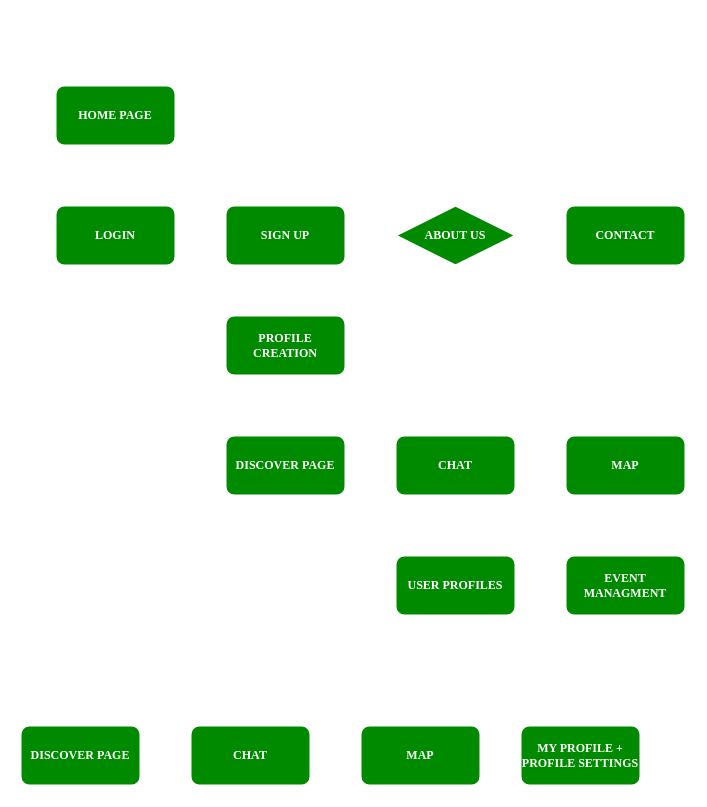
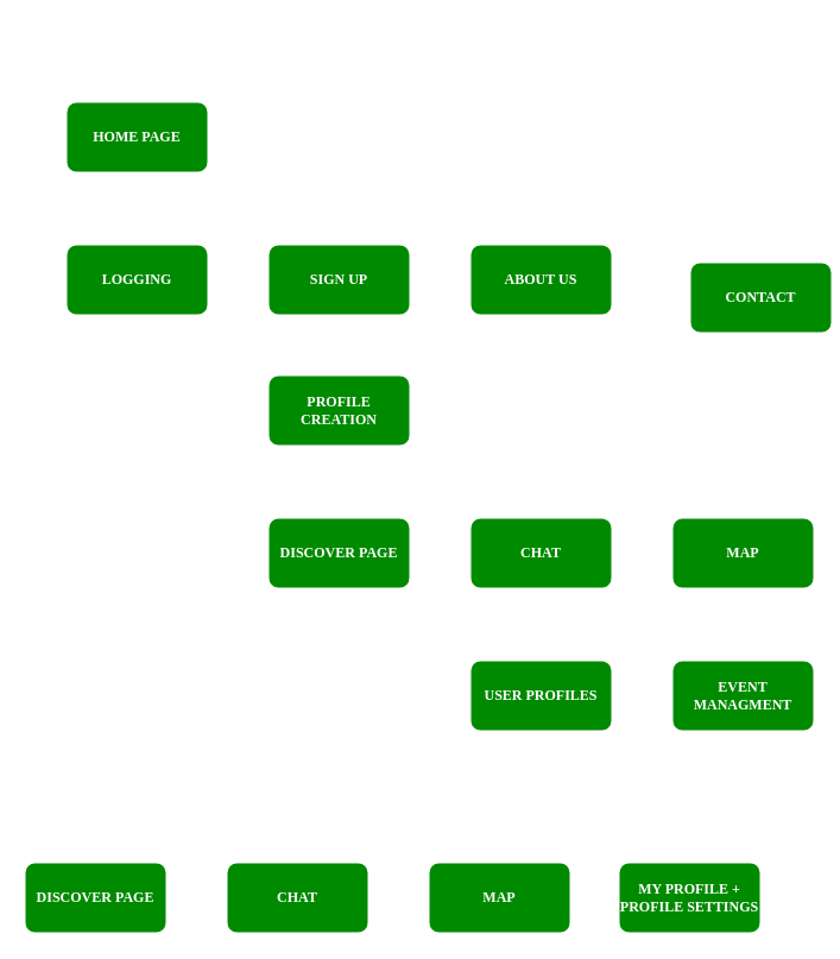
  <mxCell id="0" />
  <mxCell id="1" parent="0" />
  <mxCell id="2" style="edgeStyle=orthogonalEdgeStyle;rounded=0;orthogonalLoop=1;jettySize=auto;html=1;exitX=0.5;exitY=1;exitDx=0;exitDy=0;entryX=0.5;entryY=0;entryDx=0;entryDy=0;fillColor=#008a00;strokeColor=#FFFFFF;strokeWidth=2;" parent="1" source="6" target="9" edge="1"><mxGeometry relative="1" as="geometry"><Array as="points"><mxPoint x="115" y="175" /><mxPoint x="115" y="175" /></Array></mxGeometry></mxCell>
  <mxCell id="3" style="edgeStyle=orthogonalEdgeStyle;rounded=0;orthogonalLoop=1;jettySize=auto;html=1;exitX=1;exitY=0.5;exitDx=0;exitDy=0;entryX=0.5;entryY=0;entryDx=0;entryDy=0;fillColor=#008a00;strokeColor=#FFFFFF;strokeWidth=2;" parent="1" target="17" edge="1"><mxGeometry relative="1" as="geometry"><mxPoint x="255" y="175.345" as="targetPoint" /><mxPoint x="115" y="175" as="sourcePoint" /></mxGeometry></mxCell>
  <mxCell id="4" style="edgeStyle=orthogonalEdgeStyle;rounded=0;orthogonalLoop=1;jettySize=auto;html=1;entryX=0.466;entryY=0.046;entryDx=0;entryDy=0;entryPerimeter=0;fillColor=#008a00;strokeColor=#FFFFFF;strokeWidth=2;endArrow=diamond;" parent="1" source="6" target="11" edge="1"><mxGeometry relative="1" as="geometry"><Array as="points"><mxPoint x="115" y="175" /><mxPoint x="451" y="175" /></Array></mxGeometry></mxCell>
  <mxCell id="5" style="edgeStyle=orthogonalEdgeStyle;rounded=0;orthogonalLoop=1;jettySize=auto;html=1;fillColor=#008a00;strokeColor=#FFFFFF;strokeWidth=2;dashed=1;" parent="1" source="6" target="10" edge="1"><mxGeometry relative="1" as="geometry"><Array as="points"><mxPoint x="115" y="175" /><mxPoint x="625" y="175" /></Array></mxGeometry></mxCell>
  <mxCell id="6" value="&lt;b&gt;&lt;font face=&quot;Comic Sans MS&quot;&gt;HOME PAGE&lt;/font&gt;&lt;/b&gt;" style="rounded=1;whiteSpace=wrap;html=1;fillColor=#008a00;fontColor=#ffffff;strokeColor=#FFFFFF;strokeWidth=2;" parent="1" vertex="1"><mxGeometry x="55" y="85" width="120" height="60" as="geometry" /></mxCell>
  <mxCell id="7" value="&lt;h1&gt;&lt;b&gt;&lt;u style=&quot;&quot;&gt;Sitemap&lt;/u&gt;&lt;/b&gt;&lt;/h1&gt;" style="text;html=1;align=center;verticalAlign=middle;resizable=0;points=[];autosize=1;strokeColor=none;fillColor=none;fontColor=#ffffff;strokeWidth=2;" parent="1" vertex="1"><mxGeometry x="280" y="20" width="120" height="70" as="geometry" /></mxCell>
  <mxCell id="8" style="edgeStyle=orthogonalEdgeStyle;rounded=0;orthogonalLoop=1;jettySize=auto;html=1;exitX=0.5;exitY=1;exitDx=0;exitDy=0;entryX=0;entryY=0.5;entryDx=0;entryDy=0;fillColor=#008a00;strokeColor=#FFFFFF;strokeWidth=2;" parent="1" source="9" target="13" edge="1"><mxGeometry relative="1" as="geometry" /></mxCell>
- <mxCell id="9" value="&lt;b&gt;&lt;font face=&quot;Comic Sans MS&quot;&gt;LOGIN&lt;br&gt;&lt;/font&gt;&lt;/b&gt;" style="rounded=1;whiteSpace=wrap;html=1;fillColor=#008a00;fontColor=#ffffff;strokeColor=#FFFFFF;strokeWidth=2;" parent="1" vertex="1"><mxGeometry x="55" y="205" width="120" height="60" as="geometry" /></mxCell>
- <mxCell id="10" value="&lt;b&gt;&lt;font face=&quot;Comic Sans MS&quot;&gt;CONTACT&lt;/font&gt;&lt;/b&gt;" style="rounded=1;whiteSpace=wrap;html=1;fillColor=#008a00;fontColor=#ffffff;strokeColor=#FFFFFF;strokeWidth=2;" parent="1" vertex="1"><mxGeometry x="565" y="205" width="120" height="60" as="geometry" /></mxCell>
- <mxCell id="11" value="&lt;b&gt;&lt;font face=&quot;Comic Sans MS&quot;&gt;ABOUT US&lt;/font&gt;&lt;/b&gt;" style="rhombus;whiteSpace=wrap;html=1;fillColor=#008a00;fontColor=#ffffff;strokeColor=#FFFFFF;strokeWidth=2;" parent="1" vertex="1"><mxGeometry x="395" y="205" width="120" height="60" as="geometry" /></mxCell>
+ <mxCell id="9" value="&lt;b&gt;&lt;font face=&quot;Comic Sans MS&quot;&gt;LOGGING&lt;br&gt;&lt;/font&gt;&lt;/b&gt;" style="rounded=1;whiteSpace=wrap;html=1;fillColor=#008a00;fontColor=#ffffff;strokeColor=#FFFFFF;strokeWidth=2;" parent="1" vertex="1"><mxGeometry x="55" y="205" width="120" height="60" as="geometry" /></mxCell>
+ <mxCell id="10" value="&lt;b&gt;&lt;font face=&quot;Comic Sans MS&quot;&gt;CONTACT&lt;/font&gt;&lt;/b&gt;" style="rounded=1;whiteSpace=wrap;html=1;fillColor=#008a00;fontColor=#ffffff;strokeColor=#FFFFFF;strokeWidth=2;" parent="1" vertex="1"><mxGeometry x="580" y="220" width="120" height="60" as="geometry" /></mxCell>
+ <mxCell id="11" value="&lt;b&gt;&lt;font face=&quot;Comic Sans MS&quot;&gt;ABOUT US&lt;/font&gt;&lt;/b&gt;" style="rounded=1;whiteSpace=wrap;html=1;fillColor=#008a00;fontColor=#ffffff;strokeColor=#FFFFFF;strokeWidth=2;" parent="1" vertex="1"><mxGeometry x="395" y="205" width="120" height="60" as="geometry" /></mxCell>
  <mxCell id="12" style="edgeStyle=orthogonalEdgeStyle;rounded=0;orthogonalLoop=1;jettySize=auto;html=1;exitX=0.5;exitY=1;exitDx=0;exitDy=0;entryX=0;entryY=0.5;entryDx=0;entryDy=0;fillColor=#008a00;strokeColor=#FFFFFF;strokeWidth=2;" parent="1" source="13" target="15" edge="1"><mxGeometry relative="1" as="geometry" /></mxCell>
  <mxCell id="13" value="&lt;b&gt;&lt;font face=&quot;Comic Sans MS&quot;&gt;DISCOVER PAGE&lt;/font&gt;&lt;/b&gt;" style="rounded=1;whiteSpace=wrap;html=1;fillColor=#008a00;fontColor=#ffffff;strokeColor=#FFFFFF;strokeWidth=2;" parent="1" vertex="1"><mxGeometry x="225" y="435" width="120" height="60" as="geometry" /></mxCell>
  <mxCell id="14" style="edgeStyle=orthogonalEdgeStyle;rounded=0;orthogonalLoop=1;jettySize=auto;html=1;exitX=0.25;exitY=0;exitDx=0;exitDy=0;entryX=0.25;entryY=1;entryDx=0;entryDy=0;fillColor=#008a00;strokeColor=#FFFFFF;strokeWidth=2;" parent="1" source="15" target="22" edge="1"><mxGeometry relative="1" as="geometry" /></mxCell>
  <mxCell id="15" value="&lt;b&gt;&lt;font face=&quot;Comic Sans MS&quot;&gt;USER PROFILES&lt;/font&gt;&lt;/b&gt;" style="rounded=1;whiteSpace=wrap;html=1;fillColor=#008a00;fontColor=#ffffff;strokeColor=#FFFFFF;strokeWidth=2;" parent="1" vertex="1"><mxGeometry x="395" y="555" width="120" height="60" as="geometry" /></mxCell>
  <mxCell id="16" style="edgeStyle=orthogonalEdgeStyle;rounded=0;orthogonalLoop=1;jettySize=auto;html=1;exitX=0.5;exitY=1;exitDx=0;exitDy=0;fillColor=#008a00;strokeColor=#FFFFFF;strokeWidth=2;" parent="1" source="17" target="9" edge="1"><mxGeometry relative="1" as="geometry" /></mxCell>
  <mxCell id="17" value="&lt;b&gt;&lt;font face=&quot;Comic Sans MS&quot;&gt;SIGN UP&lt;/font&gt;&lt;/b&gt;" style="rounded=1;whiteSpace=wrap;html=1;fillColor=#008a00;fontColor=#ffffff;strokeColor=#FFFFFF;strokeWidth=2;" parent="1" vertex="1"><mxGeometry x="225" y="205" width="120" height="60" as="geometry" /></mxCell>
  <mxCell id="18" style="edgeStyle=orthogonalEdgeStyle;rounded=0;orthogonalLoop=1;jettySize=auto;html=1;exitX=0.5;exitY=1;exitDx=0;exitDy=0;fillColor=#008a00;strokeColor=#FFFFFF;strokeWidth=2;" parent="1" source="19" target="13" edge="1"><mxGeometry relative="1" as="geometry"><Array as="points"><mxPoint x="285" y="485" /><mxPoint x="285" y="485" /></Array></mxGeometry></mxCell>
  <mxCell id="19" value="&lt;font face=&quot;Comic Sans MS&quot;&gt;&lt;b&gt;PROFILE CREATION&lt;/b&gt;&lt;/font&gt;" style="rounded=1;whiteSpace=wrap;html=1;fillColor=#008a00;fontColor=#ffffff;strokeColor=#FFFFFF;strokeWidth=2;" parent="1" vertex="1"><mxGeometry x="225" y="315" width="120" height="60" as="geometry" /></mxCell>
  <mxCell id="20" value="&lt;font face=&quot;Comic Sans MS&quot;&gt;&lt;b&gt;MY PROFILE + PROFILE SETTINGS&lt;br&gt;&lt;/b&gt;&lt;/font&gt;" style="rounded=1;whiteSpace=wrap;html=1;fillColor=#008a00;fontColor=#ffffff;strokeColor=#FFFFFF;strokeWidth=2;" parent="1" vertex="1"><mxGeometry x="520" y="725" width="120" height="60" as="geometry" /></mxCell>
  <mxCell id="21" style="edgeStyle=orthogonalEdgeStyle;rounded=0;orthogonalLoop=1;jettySize=auto;html=1;exitX=0.75;exitY=1;exitDx=0;exitDy=0;entryX=0.75;entryY=0;entryDx=0;entryDy=0;fillColor=#008a00;strokeColor=#FFFFFF;strokeWidth=2;" parent="1" source="22" target="15" edge="1"><mxGeometry relative="1" as="geometry" /></mxCell>
  <mxCell id="22" value="&lt;b&gt;&lt;font face=&quot;Comic Sans MS&quot;&gt;CHAT&lt;/font&gt;&lt;/b&gt;" style="rounded=1;whiteSpace=wrap;html=1;fillColor=#008a00;fontColor=#ffffff;strokeColor=#FFFFFF;strokeWidth=2;" parent="1" vertex="1"><mxGeometry x="395" y="435" width="120" height="60" as="geometry" /></mxCell>
  <mxCell id="23" style="edgeStyle=orthogonalEdgeStyle;rounded=0;orthogonalLoop=1;jettySize=auto;html=1;exitX=0;exitY=0.5;exitDx=0;exitDy=0;entryX=1;entryY=0.5;entryDx=0;entryDy=0;fillColor=#008a00;strokeColor=#FFFFFF;strokeWidth=2;" parent="1" source="26" target="22" edge="1"><mxGeometry relative="1" as="geometry" /></mxCell>
  <mxCell id="24" style="edgeStyle=orthogonalEdgeStyle;rounded=0;orthogonalLoop=1;jettySize=auto;html=1;exitX=0.5;exitY=1;exitDx=0;exitDy=0;fillColor=#008a00;strokeColor=#FFFFFF;strokeWidth=2;" parent="1" source="26" edge="1"><mxGeometry relative="1" as="geometry"><mxPoint x="625.333" y="555" as="targetPoint" /></mxGeometry></mxCell>
  <mxCell id="25" style="edgeStyle=orthogonalEdgeStyle;rounded=0;orthogonalLoop=1;jettySize=auto;html=1;exitX=0;exitY=0.75;exitDx=0;exitDy=0;entryX=1;entryY=0.5;entryDx=0;entryDy=0;fillColor=#008a00;strokeColor=#FFFFFF;strokeWidth=2;" parent="1" source="26" target="15" edge="1"><mxGeometry relative="1" as="geometry"><Array as="points"><mxPoint x="565" y="465" /><mxPoint x="540" y="465" /><mxPoint x="540" y="585" /></Array></mxGeometry></mxCell>
  <mxCell id="26" value="&lt;b&gt;&lt;font face=&quot;Comic Sans MS&quot;&gt;MAP&lt;/font&gt;&lt;/b&gt;" style="rounded=1;whiteSpace=wrap;html=1;fillColor=#008a00;fontColor=#ffffff;strokeColor=#FFFFFF;strokeWidth=2;" parent="1" vertex="1"><mxGeometry x="565" y="435" width="120" height="60" as="geometry" /></mxCell>
  <mxCell id="27" value="&lt;b&gt;&lt;font face=&quot;Comic Sans MS&quot;&gt;EVENT MANAGMENT&lt;/font&gt;&lt;/b&gt;" style="rounded=1;whiteSpace=wrap;html=1;fillColor=#008a00;fontColor=#ffffff;strokeColor=#FFFFFF;strokeWidth=2;" parent="1" vertex="1"><mxGeometry x="565" y="555" width="120" height="60" as="geometry" /></mxCell>
  <mxCell id="28" value="&lt;h4&gt;&lt;b&gt;&lt;font face=&quot;Comic Sans MS&quot;&gt;&lt;u&gt;ACCESSIBLE PAGES FROM EVERY PAGE OF THE WEBSITE UPON LOGGING IN&lt;/u&gt;&lt;/font&gt;&lt;/b&gt;&lt;/h4&gt;" style="text;html=1;align=center;verticalAlign=middle;resizable=0;points=[];autosize=1;strokeColor=none;fillColor=none;fontColor=#ffffff;strokeWidth=2;" parent="1" vertex="1"><mxGeometry x="80" y="645" width="500" height="60" as="geometry" /></mxCell>
  <mxCell id="29" value="&lt;b&gt;&lt;font face=&quot;Comic Sans MS&quot;&gt;DISCOVER PAGE&lt;/font&gt;&lt;/b&gt;" style="rounded=1;whiteSpace=wrap;html=1;fillColor=#008a00;fontColor=#ffffff;strokeColor=#FFFFFF;strokeWidth=2;" parent="1" vertex="1"><mxGeometry x="20" y="725" width="120" height="60" as="geometry" /></mxCell>
  <mxCell id="30" value="&lt;b&gt;&lt;font face=&quot;Comic Sans MS&quot;&gt;CHAT&lt;/font&gt;&lt;/b&gt;" style="rounded=1;whiteSpace=wrap;html=1;fillColor=#008a00;fontColor=#ffffff;strokeColor=#FFFFFF;strokeWidth=2;" parent="1" vertex="1"><mxGeometry x="190" y="725" width="120" height="60" as="geometry" /></mxCell>
  <mxCell id="31" value="&lt;b&gt;&lt;font face=&quot;Comic Sans MS&quot;&gt;MAP&lt;/font&gt;&lt;/b&gt;" style="rounded=1;whiteSpace=wrap;html=1;fillColor=#008a00;fontColor=#ffffff;strokeColor=#FFFFFF;strokeWidth=2;" parent="1" vertex="1"><mxGeometry x="360" y="725" width="120" height="60" as="geometry" /></mxCell>
